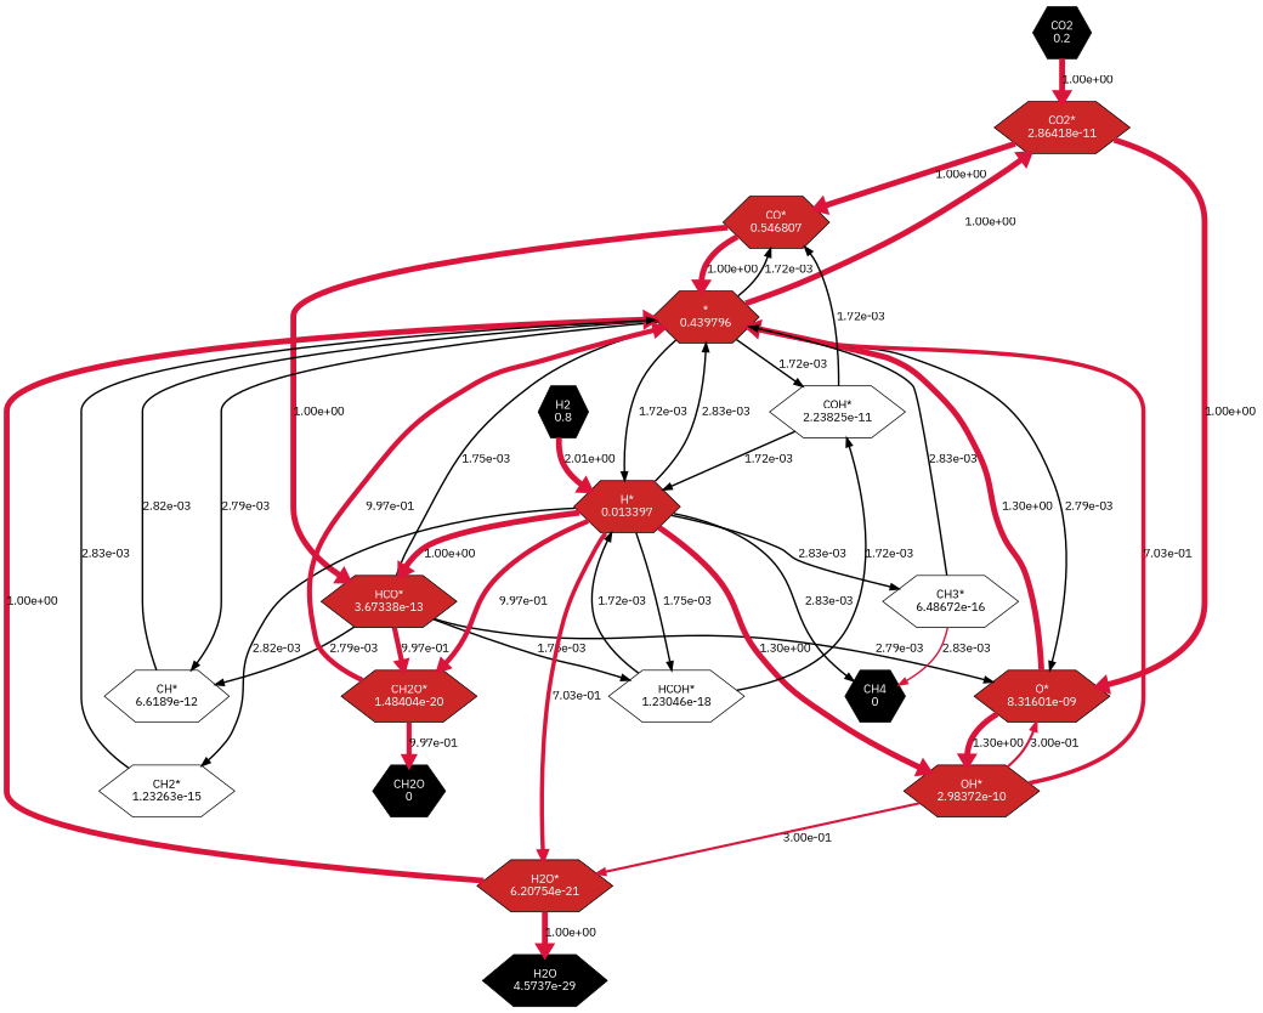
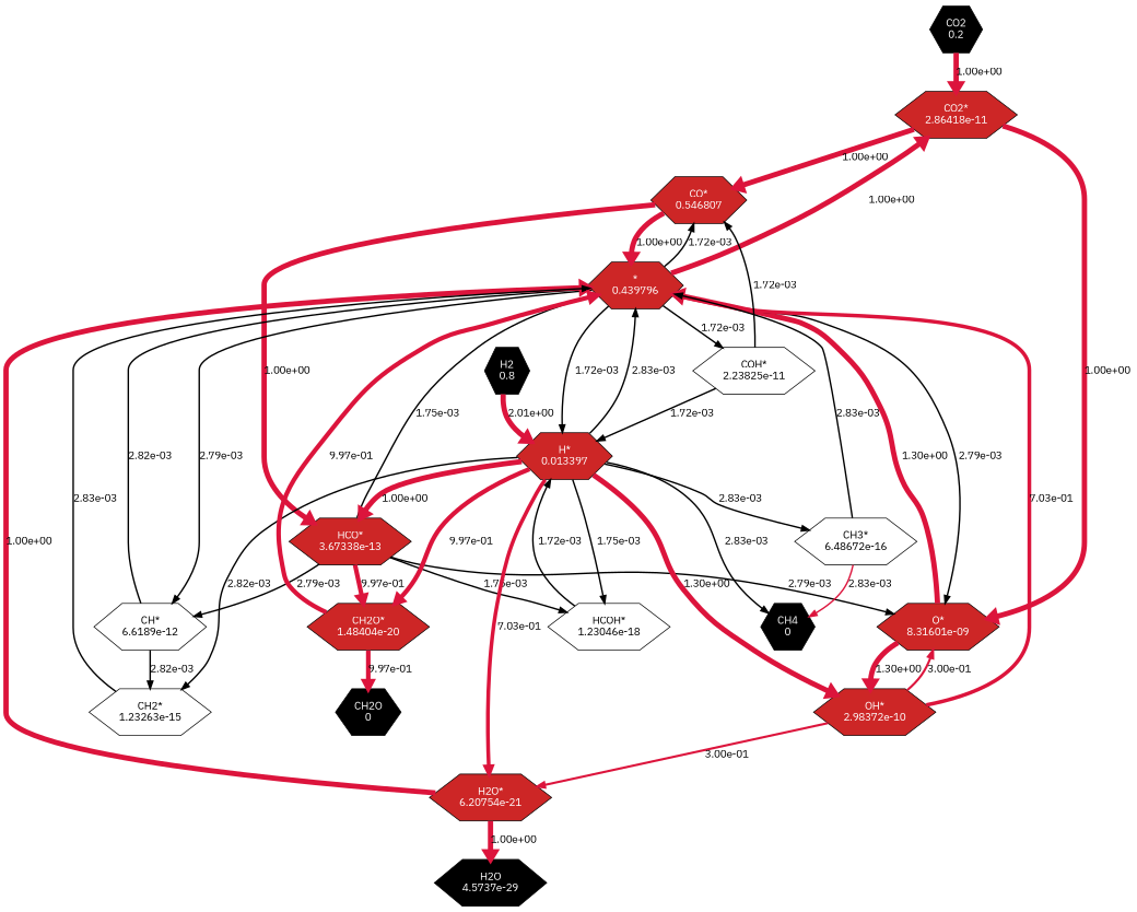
  strict digraph {
    fontname="IBM Plex Sans"
    rankdir=TB
    root=CO2
    node [fillcolor=firebrick3 fontcolor=white fontname="IBM Plex Sans" shape=hexagon style=filled]
    edge [color=crimson fontname="IBM Plex Sans" penwidth=2]
    n1 [fillcolor=black label="CO2\n0.2"]
    n2 [label="CO2*\n2.86418e-11"]
    n3 [label="CO*\n0.546807"]
    n4 [label="O*\n8.31601e-09"]
    n5 [label="*\n0.439796"]
    n6 [label="HCO*\n3.67338e-13"]
    n7 [label="OH*\n2.98372e-10"]
    n8 [label="H*\n0.013397"]
    n9 [label="CH*\n6.6189e-12" fillcolor="" fontcolor="" style=""]
    n10 [label="COH*\n2.23825e-11" fillcolor="" fontcolor="" style=""]
    n11 [label="H2O*\n6.20754e-21"]
    n12 [label="CH2*\n1.23263e-15" fillcolor="" fontcolor="" style=""]
    n13 [label="CH3*\n6.48672e-16" fillcolor="" fontcolor="" style=""]
    n14 [label="CH2O*\n1.48404e-20"]
    n15 [label="HCOH*\n1.23046e-18" fillcolor="" fontcolor="" style=""]
    n16 [fillcolor=black label="CH4\n0"]
    n17 [fillcolor=black label="H2\n0.8"]
    n18 [fillcolor=black label="H2O\n4.5737e-29"]
    n19 [fillcolor=black label="CH2O\n0"]
    n1 -> n2 [label="1.00e+00" penwidth=7]
    n2 -> n3 [label="1.00e+00" penwidth=7]
    n2 -> n4 [label="1.00e+00" penwidth=7]
    n3 -> n5 [label="1.00e+00" penwidth=7]
    n3 -> n6 [label="1.00e+00" penwidth=7]
    n4 -> n5 [label="1.30e+00" penwidth=7]
    n4 -> n7 [label="1.30e+00" penwidth=7]
    n5 -> n2 [label="1.00e+00" penwidth=7]
    n5 -> n3 [color=black label="1.72e-03"]
    n5 -> n4 [color=black label="2.79e-03"]
    n5 -> n8 [color=black label="1.72e-03"]
    n5 -> n9 [color=black label="2.79e-03"]
    n5 -> n10 [color=black label="1.72e-03"]
    n6 -> n4 [color=black label="2.79e-03"]
    n6 -> n5 [color=black label="1.75e-03"]
    n6 -> n9 [color=black label="2.79e-03"]
    n6 -> n14 [label="9.97e-01" penwidth=6]
    n6 -> n15 [color=black label="1.75e-03"]
    n7 -> n4 [label="3.00e-01" penwidth=3]
    n7 -> n5 [label="7.03e-01" penwidth=5]
    n7 -> n11 [label="3.00e-01" penwidth=3]
    n8 -> n5 [color=black label="2.83e-03"]
    n8 -> n6 [label="1.00e+00" penwidth=7]
    n8 -> n7 [label="1.30e+00" penwidth=7]
    n8 -> n11 [label="7.03e-01" penwidth=5]
    n8 -> n12 [color=black label="2.82e-03"]
    n8 -> n13 [color=black label="2.83e-03"]
    n8 -> n14 [label="9.97e-01" penwidth=6]
    n8 -> n15 [color=black label="1.75e-03"]
    n8 -> n16 [color=black label="2.83e-03"]
    n9 -> n5 [color=black label="2.82e-03"]
+   n9 -> n12 [color=black label="2.82e-03"]
    n10 -> n3 [color=black label="1.72e-03"]
    n10 -> n8 [color=black label="1.72e-03"]
    n11 -> n5 [label="1.00e+00" penwidth=7]
    n11 -> n18 [label="1.00e+00" penwidth=7]
    n12 -> n5 [color=black label="2.83e-03"]
    n13 -> n5 [color=black label="2.83e-03"]
    n13 -> n16 [label="2.83e-03"]
    n14 -> n5 [label="9.97e-01" penwidth=6]
    n14 -> n19 [label="9.97e-01" penwidth=6]
    n15 -> n8 [color=black label="1.72e-03"]
-   n15 -> n10 [color=black label="1.72e-03"]
    n17 -> n8 [label="2.01e+00" penwidth=7]
  }
